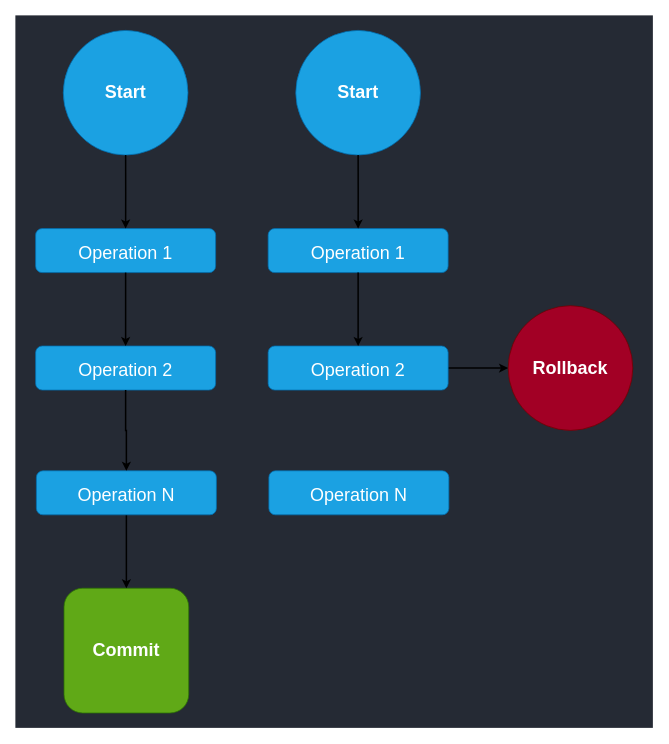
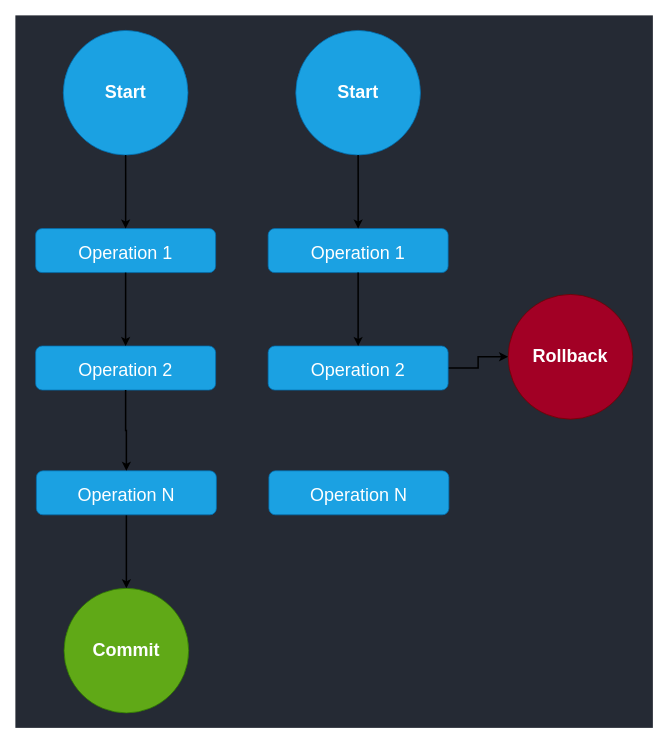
  <mxCell id="0" />
  <mxCell id="1" parent="0" />
  <mxCell id="2" value="" style="rounded=0;whiteSpace=wrap;html=1;pointerEvents=0;fontFamily=Helvetica;fontSize=12;fontColor=default;fillColor=#252a34;gradientColor=none;strokeColor=none;" vertex="1" parent="1"><mxGeometry width="850" height="950" as="geometry" x="20" y="20" /></mxCell>
  <mxCell id="3" value="&lt;font size=&quot;1&quot; style=&quot;&quot;&gt;&lt;b style=&quot;font-size: 24px;&quot;&gt;Start&lt;/b&gt;&lt;/font&gt;" style="ellipse;whiteSpace=wrap;html=1;aspect=fixed;fillColor=#1ba1e2;fontColor=#ffffff;strokeColor=#006EAF;" vertex="1" parent="1"><mxGeometry x="83.86" y="40" width="166.277" height="166.277" as="geometry" /></mxCell>
- <mxCell id="4" value="&lt;font size=&quot;1&quot; style=&quot;&quot;&gt;&lt;b style=&quot;font-size: 24px;&quot;&gt;Commit&lt;/b&gt;&lt;/font&gt;" style="whiteSpace=wrap;html=1;aspect=fixed;fillColor=#60a917;fontColor=#ffffff;strokeColor=#2D7600;rounded=1;" vertex="1" parent="1"><mxGeometry x="84.86" y="783.83" width="166.277" height="166.277" as="geometry" /></mxCell>
+ <mxCell id="4" value="&lt;font size=&quot;1&quot; style=&quot;&quot;&gt;&lt;b style=&quot;font-size: 24px;&quot;&gt;Commit&lt;/b&gt;&lt;/font&gt;" style="ellipse;whiteSpace=wrap;html=1;aspect=fixed;fillColor=#60a917;fontColor=#ffffff;strokeColor=#2D7600;" vertex="1" parent="1"><mxGeometry x="84.86" y="783.83" width="166.277" height="166.277" as="geometry" /></mxCell>
  <mxCell id="5" value="&lt;font style=&quot;font-size: 24px;&quot;&gt;Operation 1&lt;/font&gt;" style="rounded=1;whiteSpace=wrap;html=1;fontSize=32;fillColor=#1ba1e2;fontColor=#ffffff;strokeColor=#006EAF;" vertex="1" parent="1"><mxGeometry x="47" y="304.255" width="240.0" height="58.723" as="geometry" /></mxCell>
  <mxCell id="6" style="edgeStyle=orthogonalEdgeStyle;rounded=0;orthogonalLoop=1;jettySize=auto;html=1;entryX=0.5;entryY=0;entryDx=0;entryDy=0;fontSize=32;strokeWidth=2;" edge="1" parent="1" source="3" target="5"><mxGeometry relative="1" as="geometry" /></mxCell>
  <mxCell id="7" value="&lt;font style=&quot;font-size: 24px;&quot;&gt;Operation 2&lt;/font&gt;" style="rounded=1;whiteSpace=wrap;html=1;fontSize=32;fillColor=#1ba1e2;fontColor=#ffffff;strokeColor=#006EAF;" vertex="1" parent="1"><mxGeometry x="47" y="460.851" width="240.0" height="58.723" as="geometry" /></mxCell>
  <mxCell id="8" style="edgeStyle=orthogonalEdgeStyle;rounded=0;orthogonalLoop=1;jettySize=auto;html=1;entryX=0.5;entryY=0;entryDx=0;entryDy=0;fontSize=32;strokeWidth=2;" edge="1" parent="1" source="5" target="7"><mxGeometry relative="1" as="geometry" /></mxCell>
  <mxCell id="9" style="edgeStyle=orthogonalEdgeStyle;rounded=0;orthogonalLoop=1;jettySize=auto;html=1;entryX=0.5;entryY=0;entryDx=0;entryDy=0;fontSize=32;strokeWidth=2;" edge="1" parent="1" source="10" target="4"><mxGeometry relative="1" as="geometry" /></mxCell>
  <mxCell id="10" value="&lt;font style=&quot;font-size: 24px;&quot;&gt;Operation N&lt;/font&gt;" style="rounded=1;whiteSpace=wrap;html=1;fontSize=32;fillColor=#1ba1e2;fontColor=#ffffff;strokeColor=#006EAF;" vertex="1" parent="1"><mxGeometry x="48" y="627.234" width="240.0" height="58.723" as="geometry" /></mxCell>
  <mxCell id="11" style="edgeStyle=orthogonalEdgeStyle;rounded=0;orthogonalLoop=1;jettySize=auto;html=1;fontSize=32;strokeWidth=2;" edge="1" parent="1" source="7" target="10"><mxGeometry relative="1" as="geometry" /></mxCell>
  <mxCell id="12" value="&lt;font size=&quot;1&quot; style=&quot;&quot;&gt;&lt;b style=&quot;font-size: 24px;&quot;&gt;Start&lt;/b&gt;&lt;/font&gt;" style="ellipse;whiteSpace=wrap;html=1;aspect=fixed;fillColor=#1ba1e2;fontColor=#ffffff;strokeColor=#006EAF;" vertex="1" parent="1"><mxGeometry x="393.86" y="40" width="166.277" height="166.277" as="geometry" /></mxCell>
- <mxCell id="13" value="&lt;font size=&quot;1&quot; style=&quot;&quot;&gt;&lt;b style=&quot;font-size: 24px;&quot;&gt;Rollback&lt;/b&gt;&lt;/font&gt;" style="ellipse;whiteSpace=wrap;html=1;aspect=fixed;fillColor=#a20025;fontColor=#ffffff;strokeColor=#6F0000;" vertex="1" parent="1"><mxGeometry x="677" y="407.078" width="166.277" height="166.277" as="geometry" /></mxCell>
+ <mxCell id="13" value="&lt;font size=&quot;1&quot; style=&quot;&quot;&gt;&lt;b style=&quot;font-size: 24px;&quot;&gt;Rollback&lt;/b&gt;&lt;/font&gt;" style="ellipse;whiteSpace=wrap;html=1;aspect=fixed;fillColor=#a20025;fontColor=#ffffff;strokeColor=#6F0000;" vertex="1" parent="1"><mxGeometry x="677" y="392.078" width="166.277" height="166.277" as="geometry" /></mxCell>
  <mxCell id="14" value="&lt;font style=&quot;font-size: 24px;&quot;&gt;Operation 1&lt;/font&gt;" style="rounded=1;whiteSpace=wrap;html=1;fontSize=32;fillColor=#1ba1e2;fontColor=#ffffff;strokeColor=#006EAF;" vertex="1" parent="1"><mxGeometry x="357" y="304.255" width="240.0" height="58.723" as="geometry" /></mxCell>
  <mxCell id="15" style="edgeStyle=orthogonalEdgeStyle;rounded=0;orthogonalLoop=1;jettySize=auto;html=1;entryX=0.5;entryY=0;entryDx=0;entryDy=0;fontSize=32;strokeWidth=2;" edge="1" source="12" target="14" parent="1"><mxGeometry relative="1" as="geometry" /></mxCell>
  <mxCell id="16" style="edgeStyle=orthogonalEdgeStyle;rounded=0;orthogonalLoop=1;jettySize=auto;html=1;entryX=0;entryY=0.5;entryDx=0;entryDy=0;fontSize=32;strokeWidth=2;" edge="1" parent="1" source="17" target="13"><mxGeometry relative="1" as="geometry" /></mxCell>
  <mxCell id="17" value="&lt;font style=&quot;font-size: 24px;&quot;&gt;Operation 2&lt;/font&gt;" style="rounded=1;whiteSpace=wrap;html=1;fontSize=32;fillColor=#1ba1e2;fontColor=#ffffff;strokeColor=#006EAF;" vertex="1" parent="1"><mxGeometry x="357" y="460.851" width="240.0" height="58.723" as="geometry" /></mxCell>
  <mxCell id="18" style="edgeStyle=orthogonalEdgeStyle;rounded=0;orthogonalLoop=1;jettySize=auto;html=1;entryX=0.5;entryY=0;entryDx=0;entryDy=0;fontSize=32;strokeWidth=2;" edge="1" source="14" target="17" parent="1"><mxGeometry relative="1" as="geometry" /></mxCell>
  <mxCell id="19" value="&lt;font style=&quot;font-size: 24px;&quot;&gt;Operation N&lt;/font&gt;" style="rounded=1;whiteSpace=wrap;html=1;fontSize=32;fillColor=#1ba1e2;fontColor=#ffffff;strokeColor=#006EAF;" vertex="1" parent="1"><mxGeometry x="358" y="627.234" width="240.0" height="58.723" as="geometry" /></mxCell>
